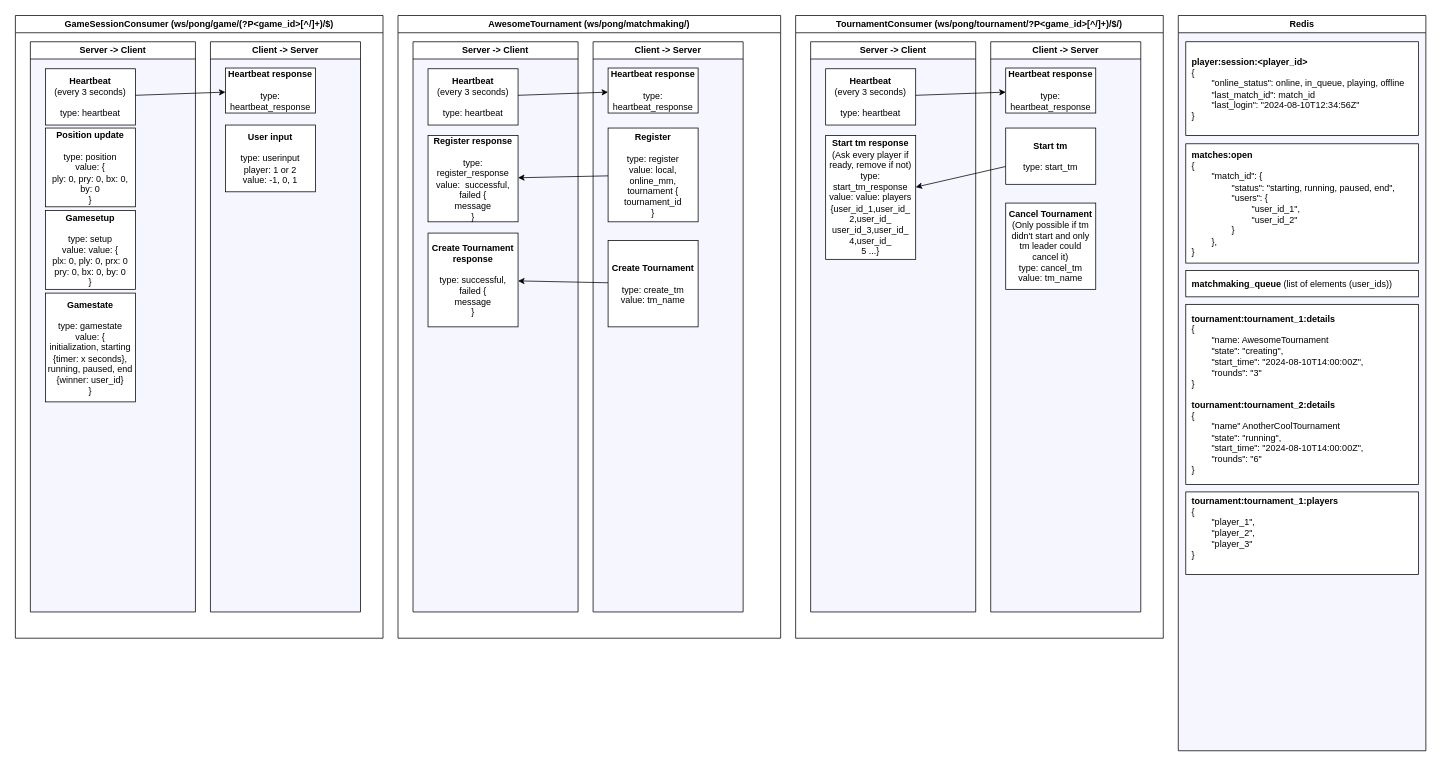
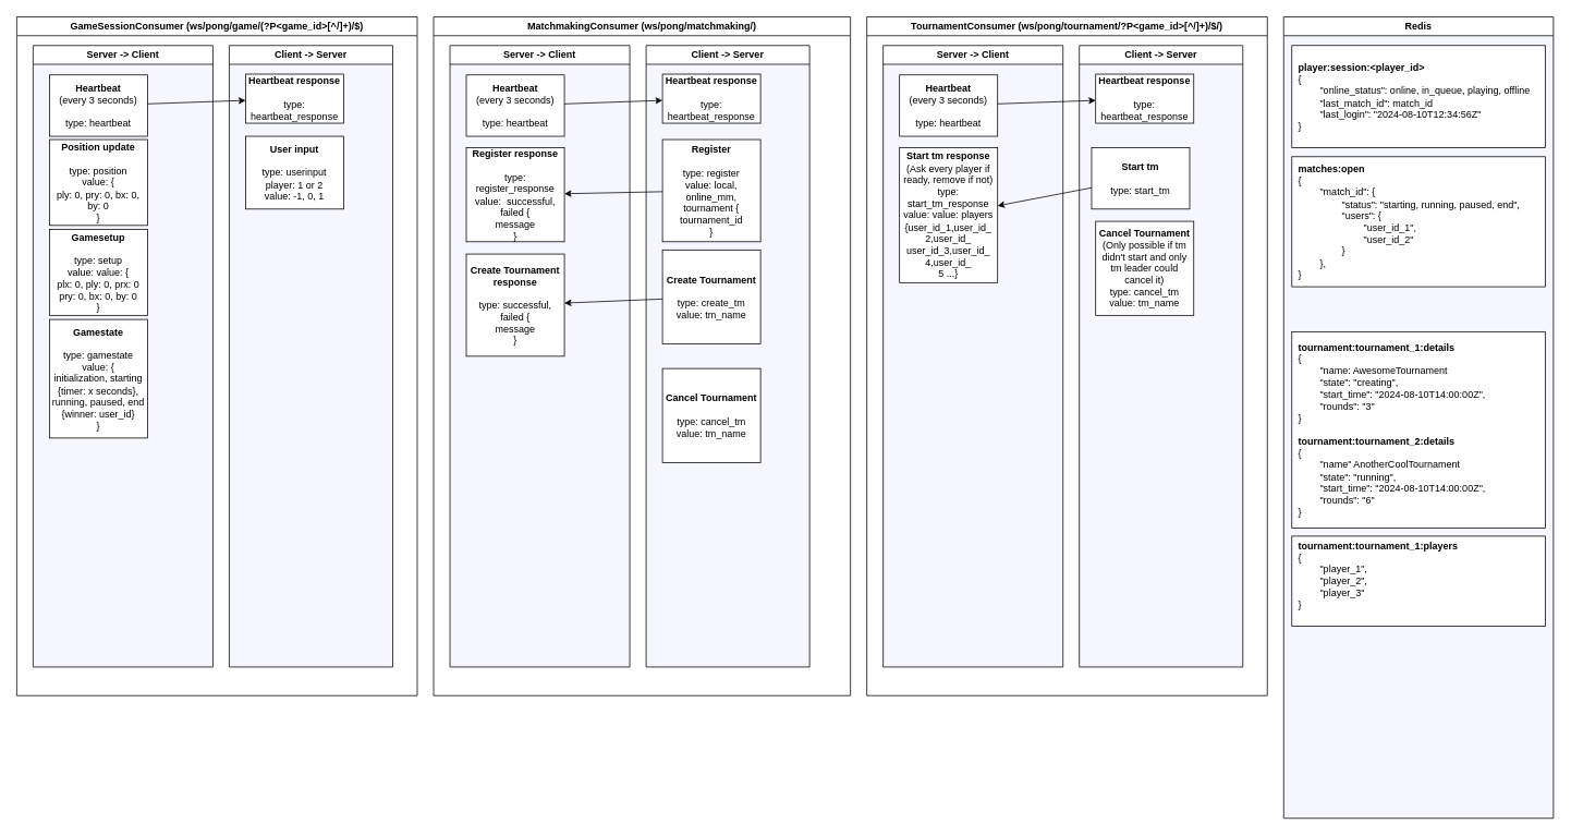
  <mxCell id="0" />
  <mxCell id="1" parent="0" />
  <mxCell id="2" value="GameSessionConsumer (ws/pong/game/(?P&amp;lt;game_id&amp;gt;[^/]+)/$)" style="swimlane;whiteSpace=wrap;html=1;swimlaneFillColor=default;" parent="1" vertex="1"><mxGeometry x="20" y="20" width="490" height="830" as="geometry" /></mxCell>
  <mxCell id="3" value="Server -&amp;gt; Client" style="swimlane;whiteSpace=wrap;html=1;swimlaneFillColor=#F5F6FF;" parent="2" vertex="1"><mxGeometry x="20" y="35" width="220" height="760" as="geometry" /></mxCell>
  <mxCell id="4" value="&lt;b&gt;Heartbeat&lt;br&gt;&lt;/b&gt;(every 3 seconds)&lt;br&gt;&lt;br&gt;type: heartbeat" style="rounded=0;whiteSpace=wrap;html=1;fillColor=default;gradientColor=none;" parent="3" vertex="1"><mxGeometry x="20" y="36" width="120" height="75" as="geometry" /></mxCell>
  <mxCell id="5" value="&lt;b&gt;Position update&lt;br&gt;&lt;/b&gt;&lt;br&gt;type: position&lt;br&gt;value: {&lt;br&gt;ply: 0, pry: 0, bx: 0, by: 0&lt;br&gt;}" style="rounded=0;whiteSpace=wrap;html=1;fillColor=default;gradientColor=none;" parent="3" vertex="1"><mxGeometry x="20" y="115" width="120" height="105" as="geometry" /></mxCell>
  <mxCell id="6" value="&lt;b&gt;Gamestate&lt;br&gt;&lt;/b&gt;&lt;br&gt;type: gamestate&lt;br&gt;value: {&lt;br&gt;initialization, starting {timer: x seconds}, running, paused, end {winner: user_id}&lt;br&gt;}" style="rounded=0;whiteSpace=wrap;html=1;fillColor=default;gradientColor=none;" parent="3" vertex="1"><mxGeometry x="20" y="335" width="120" height="145" as="geometry" /></mxCell>
  <mxCell id="7" value="&lt;b&gt;Gamesetup&lt;/b&gt;&lt;br&gt;&lt;br&gt;type: setup&lt;br&gt;value: value: {&lt;br&gt;plx: 0, ply: 0, prx: 0 pry: 0, bx: 0, by: 0&lt;br&gt;}" style="rounded=0;whiteSpace=wrap;html=1;fillColor=default;gradientColor=none;" parent="3" vertex="1"><mxGeometry x="20" y="225" width="120" height="105" as="geometry" /></mxCell>
  <mxCell id="8" value="Client -&amp;gt; Server" style="swimlane;whiteSpace=wrap;html=1;swimlaneFillColor=#F5F6FF;gradientColor=none;fillColor=default;" parent="2" vertex="1"><mxGeometry x="260" y="35" width="200" height="760" as="geometry" /></mxCell>
  <mxCell id="9" value="&lt;b&gt;Heartbeat response&lt;/b&gt;&lt;br&gt;&lt;br&gt;type: heartbeat_response" style="rounded=0;whiteSpace=wrap;html=1;fillColor=default;gradientColor=none;" parent="8" vertex="1"><mxGeometry x="20" y="35" width="120" height="60" as="geometry" /></mxCell>
  <mxCell id="10" value="&lt;b&gt;User input&lt;br&gt;&lt;/b&gt;&lt;br&gt;type: userinput&lt;br&gt;player: 1 or 2&lt;br&gt;value: -1, 0, 1" style="rounded=0;whiteSpace=wrap;html=1;fillColor=default;gradientColor=none;" parent="8" vertex="1"><mxGeometry x="20" y="111" width="120" height="89" as="geometry" /></mxCell>
  <mxCell id="11" style="edgeStyle=none;html=1;" parent="2" source="4" target="9" edge="1"><mxGeometry relative="1" as="geometry" /></mxCell>
- <mxCell id="12" value="AwesomeTournament (ws/pong/matchmaking/)" style="swimlane;whiteSpace=wrap;html=1;swimlaneFillColor=default;" parent="1" vertex="1"><mxGeometry x="530" y="20" width="510" height="830" as="geometry" /></mxCell>
+ <mxCell id="12" value="MatchmakingConsumer (ws/pong/matchmaking/)" style="swimlane;whiteSpace=wrap;html=1;swimlaneFillColor=default;" parent="1" vertex="1"><mxGeometry x="530" y="20" width="510" height="830" as="geometry" /></mxCell>
  <mxCell id="13" value="Server -&amp;gt; Client" style="swimlane;whiteSpace=wrap;html=1;swimlaneFillColor=#F5F6FF;" parent="12" vertex="1"><mxGeometry x="20" y="35" width="220" height="760" as="geometry" /></mxCell>
  <mxCell id="14" value="&lt;b&gt;Heartbeat&lt;br&gt;&lt;/b&gt;(every 3 seconds)&lt;br&gt;&lt;br&gt;type: heartbeat" style="rounded=0;whiteSpace=wrap;html=1;fillColor=default;gradientColor=none;" parent="13" vertex="1"><mxGeometry x="20" y="36" width="120" height="75" as="geometry" /></mxCell>
  <mxCell id="15" value="&lt;b&gt;Register response&lt;/b&gt;&lt;br&gt;&lt;br&gt;type: register_response&lt;br&gt;value:&amp;nbsp; successful, failed {&lt;br&gt;message&lt;br&gt;}" style="rounded=0;whiteSpace=wrap;html=1;fillColor=default;gradientColor=none;" parent="13" vertex="1"><mxGeometry x="20" y="125" width="120" height="115" as="geometry" /></mxCell>
  <mxCell id="16" value="&lt;b&gt;Create Tournament response&lt;/b&gt;&lt;br&gt;&lt;br&gt;type: successful, failed {&lt;br&gt;message&lt;br&gt;}" style="rounded=0;whiteSpace=wrap;html=1;fillColor=default;gradientColor=none;" parent="13" vertex="1"><mxGeometry x="20" y="255" width="120" height="125" as="geometry" /></mxCell>
  <mxCell id="17" value="Client -&amp;gt; Server" style="swimlane;whiteSpace=wrap;html=1;swimlaneFillColor=#F5F6FF;gradientColor=none;fillColor=default;" parent="12" vertex="1"><mxGeometry x="260" y="35" width="200" height="760" as="geometry" /></mxCell>
  <mxCell id="18" value="&lt;b&gt;Heartbeat response&lt;/b&gt;&lt;br&gt;&lt;br&gt;type: heartbeat_response" style="rounded=0;whiteSpace=wrap;html=1;fillColor=default;gradientColor=none;" parent="17" vertex="1"><mxGeometry x="20" y="35" width="120" height="60" as="geometry" /></mxCell>
  <mxCell id="19" value="&lt;b&gt;Register&lt;/b&gt;&lt;br&gt;&lt;br&gt;type: register&lt;br&gt;value: local, online_mm, tournament {&lt;br&gt;tournament_id&lt;br&gt;}" style="rounded=0;whiteSpace=wrap;html=1;fillColor=default;gradientColor=none;" parent="17" vertex="1"><mxGeometry x="20" y="115" width="120" height="125" as="geometry" /></mxCell>
- <mxCell id="20" value="&lt;b&gt;Create Tournament&lt;/b&gt;&lt;br&gt;&lt;br&gt;type: create_tm&lt;br&gt;value: tm_name" style="rounded=0;whiteSpace=wrap;html=1;fillColor=default;gradientColor=none;" parent="17" vertex="1"><mxGeometry x="20" y="265" width="120" height="115" as="geometry" /></mxCell>
+ <mxCell id="20" value="&lt;b&gt;Create Tournament&lt;/b&gt;&lt;br&gt;&lt;br&gt;type: create_tm&lt;br&gt;value: tm_name" style="rounded=0;whiteSpace=wrap;html=1;fillColor=default;gradientColor=none;" parent="17" vertex="1"><mxGeometry x="20" y="250" width="120" height="115" as="geometry" /></mxCell>
+ <mxCell id="21" value="&lt;b&gt;Cancel Tournament&lt;br&gt;&lt;/b&gt;&lt;br&gt;type: cancel_tm&lt;br&gt;value: tm_name" style="rounded=0;whiteSpace=wrap;html=1;fillColor=default;gradientColor=none;" parent="17" vertex="1"><mxGeometry x="20" y="395" width="120" height="115" as="geometry" /></mxCell>
  <mxCell id="22" style="edgeStyle=none;html=1;" parent="12" source="19" target="15" edge="1"><mxGeometry relative="1" as="geometry" /></mxCell>
  <mxCell id="23" style="edgeStyle=none;html=1;" parent="12" source="14" target="18" edge="1"><mxGeometry relative="1" as="geometry" /></mxCell>
  <mxCell id="24" style="edgeStyle=none;html=1;" parent="12" source="20" target="16" edge="1"><mxGeometry relative="1" as="geometry" /></mxCell>
  <mxCell id="25" value="TournamentConsumer (ws/pong/tournament/?P&amp;lt;game_id&amp;gt;[^/]+)/$/)" style="swimlane;whiteSpace=wrap;html=1;swimlaneFillColor=default;startSize=23;" parent="1" vertex="1"><mxGeometry x="1060" y="20" width="490" height="830" as="geometry" /></mxCell>
  <mxCell id="26" value="Server -&amp;gt; Client" style="swimlane;whiteSpace=wrap;html=1;swimlaneFillColor=#F5F6FF;" parent="25" vertex="1"><mxGeometry x="20" y="35" width="220" height="760" as="geometry" /></mxCell>
  <mxCell id="27" value="&lt;b&gt;Heartbeat&lt;br&gt;&lt;/b&gt;(every 3 seconds)&lt;br&gt;&lt;br&gt;type: heartbeat" style="rounded=0;whiteSpace=wrap;html=1;fillColor=default;gradientColor=none;" parent="26" vertex="1"><mxGeometry x="20" y="36" width="120" height="75" as="geometry" /></mxCell>
  <mxCell id="28" value="&lt;b&gt;Start tm response&lt;/b&gt;&lt;br&gt;(Ask every player if ready, remove if not)&lt;br&gt;type: start_tm_response&lt;br&gt;value: value: players {user_id_1,user_id_&lt;br style=&quot;border-color: var(--border-color);&quot;&gt;2,user_id_&lt;br style=&quot;border-color: var(--border-color);&quot;&gt;user_id_3,user_id_&lt;br style=&quot;border-color: var(--border-color);&quot;&gt;4,user_id_&lt;br style=&quot;border-color: var(--border-color);&quot;&gt;5 ...}" style="rounded=0;whiteSpace=wrap;html=1;fillColor=default;gradientColor=none;" parent="26" vertex="1"><mxGeometry x="20" y="125" width="120" height="165" as="geometry" /></mxCell>
  <mxCell id="29" value="Client -&amp;gt; Server" style="swimlane;whiteSpace=wrap;html=1;swimlaneFillColor=#F5F6FF;gradientColor=none;fillColor=default;" parent="25" vertex="1"><mxGeometry x="260" y="35" width="200" height="760" as="geometry" /></mxCell>
  <mxCell id="30" value="&lt;b&gt;Heartbeat response&lt;/b&gt;&lt;br&gt;&lt;br&gt;type: heartbeat_response" style="rounded=0;whiteSpace=wrap;html=1;fillColor=default;gradientColor=none;" parent="29" vertex="1"><mxGeometry x="20" y="35" width="120" height="60" as="geometry" /></mxCell>
- <mxCell id="31" value="&lt;b&gt;Start tm&lt;/b&gt;&lt;br&gt;&lt;br&gt;type: start_tm" style="rounded=0;whiteSpace=wrap;html=1;fillColor=default;gradientColor=none;" parent="29" vertex="1"><mxGeometry x="20" y="115" width="120" height="75" as="geometry" /></mxCell>
+ <mxCell id="31" value="&lt;b&gt;Start tm&lt;/b&gt;&lt;br&gt;&lt;br&gt;type: start_tm" style="rounded=0;whiteSpace=wrap;html=1;fillColor=default;gradientColor=none;" parent="29" vertex="1"><mxGeometry x="15" y="125" width="120" height="75" as="geometry" /></mxCell>
  <mxCell id="32" value="&lt;b&gt;Cancel Tournament&lt;br&gt;&lt;/b&gt;(Only possible if tm didn't start and only tm leader could cancel it)&lt;br&gt;type: cancel_tm&lt;br&gt;value: tm_name" style="rounded=0;whiteSpace=wrap;html=1;fillColor=default;gradientColor=none;" parent="29" vertex="1"><mxGeometry x="20" y="215" width="120" height="115" as="geometry" /></mxCell>
  <mxCell id="33" style="edgeStyle=none;html=1;" parent="25" source="31" target="28" edge="1"><mxGeometry relative="1" as="geometry" /></mxCell>
  <mxCell id="34" style="edgeStyle=none;html=1;" parent="25" source="27" target="30" edge="1"><mxGeometry relative="1" as="geometry" /></mxCell>
  <mxCell id="35" style="edgeStyle=none;html=1;" parent="25" edge="1"><mxGeometry relative="1" as="geometry"><mxPoint x="160.0" y="623.75" as="targetPoint" /></mxGeometry></mxCell>
  <mxCell id="36" value="Redis" style="swimlane;whiteSpace=wrap;html=1;swimlaneFillColor=#F5F6FF;gradientColor=none;fillColor=default;" parent="1" vertex="1"><mxGeometry x="1570" y="20" width="330" height="980" as="geometry" /></mxCell>
  <mxCell id="37" value="&lt;b&gt;player:session:&amp;lt;player_id&amp;gt;&lt;br&gt;&lt;/b&gt;{&lt;br&gt;&lt;span style=&quot;white-space: pre;&quot;&gt;&#09;&lt;/span&gt;&quot;online_status&quot;: online, in_queue, playing, offline&lt;br&gt;&lt;span style=&quot;white-space: pre;&quot;&gt;&#09;&lt;/span&gt;&quot;last_match_id&quot;: match_id&lt;br&gt;&lt;span style=&quot;white-space: pre;&quot;&gt;&#09;&lt;/span&gt;&quot;last_login&quot;:&amp;nbsp;&quot;2024-08-10T12:34:56Z&quot;&lt;br&gt;}" style="rounded=0;whiteSpace=wrap;html=1;fillColor=default;gradientColor=none;align=left;spacingLeft=6;" parent="36" vertex="1"><mxGeometry x="10" y="35" width="310" height="125" as="geometry" /></mxCell>
  <mxCell id="38" value="&lt;b&gt;matches:open&lt;/b&gt;&lt;br&gt;{&lt;br&gt;  &lt;span style=&quot;white-space: pre;&quot;&gt;&#09;&lt;/span&gt;&quot;match_id&quot;: {&lt;br&gt;    &lt;span style=&quot;white-space: pre;&quot;&gt;&#09;&lt;span style=&quot;white-space: pre;&quot;&gt;&#09;&lt;/span&gt;&lt;/span&gt;&quot;status&quot;: &quot;starting, running, paused, end&quot;,&lt;br&gt;    &lt;span style=&quot;white-space: pre;&quot;&gt;&#09;&lt;span style=&quot;white-space: pre;&quot;&gt;&#09;&lt;/span&gt;&lt;/span&gt;&quot;users&quot;: {&lt;br&gt;&lt;span style=&quot;white-space: pre;&quot;&gt;&#09;&lt;/span&gt;&lt;span style=&quot;white-space: pre;&quot;&gt;&#09;&lt;/span&gt;&lt;span style=&quot;white-space: pre;&quot;&gt;&#09;&lt;/span&gt;&quot;user_id_1&quot;,&lt;br&gt;&lt;span style=&quot;white-space: pre;&quot;&gt;&#09;&lt;/span&gt;&lt;span style=&quot;white-space: pre;&quot;&gt;&#09;&lt;/span&gt;&lt;span style=&quot;white-space: pre;&quot;&gt;&#09;&lt;/span&gt;&quot;user_id_2&quot;&lt;br&gt;&lt;span style=&quot;white-space: pre;&quot;&gt;&#09;&lt;/span&gt;&lt;span style=&quot;white-space: pre;&quot;&gt;&#09;&lt;/span&gt;}&lt;br&gt;  &lt;span style=&quot;white-space: pre;&quot;&gt;&#09;&lt;/span&gt;},&lt;br&gt;}" style="rounded=0;whiteSpace=wrap;html=1;fillColor=default;gradientColor=none;align=left;verticalAlign=middle;labelPosition=center;verticalLabelPosition=middle;spacingLeft=6;" parent="36" vertex="1"><mxGeometry x="10" y="171" width="310" height="159" as="geometry" /></mxCell>
- <mxCell id="39" value="&lt;b&gt;matchmaking_queue &lt;/b&gt;(list of elements (user_ids))" style="rounded=0;whiteSpace=wrap;html=1;fillColor=default;gradientColor=none;align=left;verticalAlign=middle;labelPosition=center;verticalLabelPosition=middle;spacingLeft=6;" parent="36" vertex="1"><mxGeometry x="10" y="340" width="310" height="35" as="geometry" /></mxCell>
  <mxCell id="40" value="&lt;b&gt;tournament:tournament_1:details&lt;br&gt;&lt;/b&gt;{&lt;br&gt;&lt;span style=&quot;white-space: pre;&quot;&gt;&#09;&lt;/span&gt;&quot;name: AwesomeTournament&lt;br&gt;&lt;span style=&quot;&quot;&gt;&#09;&lt;/span&gt;&lt;span style=&quot;white-space: pre;&quot;&gt;&#09;&lt;/span&gt;&quot;state&quot;: &quot;creating&quot;,&lt;br&gt;&lt;span style=&quot;&quot;&gt;&#09;&lt;/span&gt;&lt;span style=&quot;white-space: pre;&quot;&gt;&#09;&lt;/span&gt;&quot;start_time&quot;: &quot;2024-08-10T14:00:00Z&quot;,&lt;br&gt;&lt;span style=&quot;&quot;&gt;&#09;&lt;/span&gt;&lt;span style=&quot;white-space: pre;&quot;&gt;&#09;&lt;/span&gt;&quot;rounds&quot;: &quot;3&quot;&lt;br&gt;}&lt;br&gt;&lt;br&gt;&lt;b style=&quot;border-color: var(--border-color);&quot;&gt;tournament:tournament_2:details&lt;br style=&quot;border-color: var(--border-color);&quot;&gt;&lt;/b&gt;{&lt;br&gt;&lt;span style=&quot;white-space: pre;&quot;&gt;&#09;&lt;/span&gt;&quot;name&quot; AnotherCoolTournament&lt;br style=&quot;border-color: var(--border-color);&quot;&gt;&lt;span style=&quot;border-color: var(--border-color);&quot;&gt;&#09;&lt;/span&gt;&lt;span style=&quot;white-space: pre;&quot;&gt;&#09;&lt;/span&gt;&quot;state&quot;: &quot;running&quot;,&lt;br style=&quot;border-color: var(--border-color);&quot;&gt;&lt;span style=&quot;border-color: var(--border-color);&quot;&gt;&#09;&lt;/span&gt;&lt;span style=&quot;white-space: pre;&quot;&gt;&#09;&lt;/span&gt;&quot;start_time&quot;: &quot;2024-08-10T14:00:00Z&quot;,&lt;br style=&quot;border-color: var(--border-color);&quot;&gt;&lt;span style=&quot;border-color: var(--border-color);&quot;&gt;&#09;&lt;/span&gt;&lt;span style=&quot;white-space: pre;&quot;&gt;&#09;&lt;/span&gt;&quot;rounds&quot;: &quot;6&quot;&lt;br style=&quot;border-color: var(--border-color);&quot;&gt;}&lt;br&gt;" style="rounded=0;whiteSpace=wrap;html=1;fillColor=default;gradientColor=none;align=left;spacingLeft=6;" parent="36" vertex="1"><mxGeometry x="10" y="385" width="310" height="240" as="geometry" /></mxCell>
  <mxCell id="41" value="&lt;div&gt;&lt;b&gt;tournament:tournament_1:players&lt;/b&gt;&lt;/div&gt;&lt;div&gt;{&lt;/div&gt;&lt;div&gt;&lt;span style=&quot;white-space: pre;&quot;&gt;&#09;&lt;/span&gt;&quot;player_1&quot;,&lt;/div&gt;&lt;div&gt;&lt;span style=&quot;white-space: pre;&quot;&gt;&#09;&lt;/span&gt;&quot;player_2&quot;,&lt;/div&gt;&lt;div&gt;&lt;span style=&quot;white-space: pre;&quot;&gt;&#09;&lt;/span&gt;&quot;player_3&quot;&lt;/div&gt;&lt;div&gt;}&lt;/div&gt;&lt;div&gt;&lt;br&gt;&lt;/div&gt;" style="rounded=0;whiteSpace=wrap;html=1;fillColor=default;gradientColor=none;align=left;spacingLeft=6;" parent="36" vertex="1"><mxGeometry x="10" y="635" width="310" height="110" as="geometry" /></mxCell>
